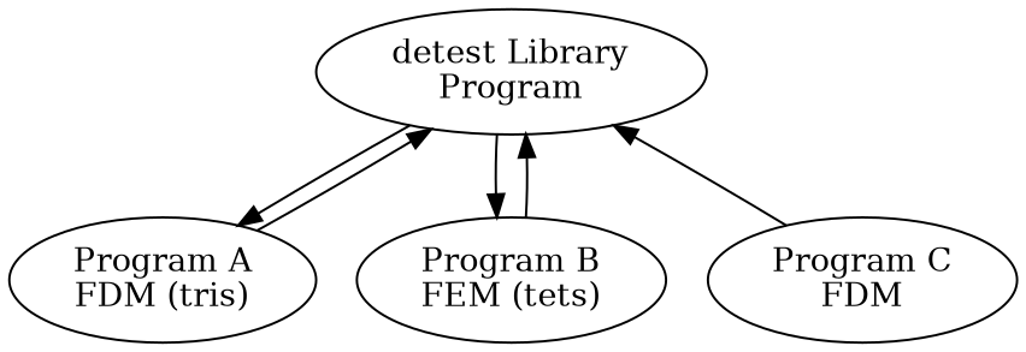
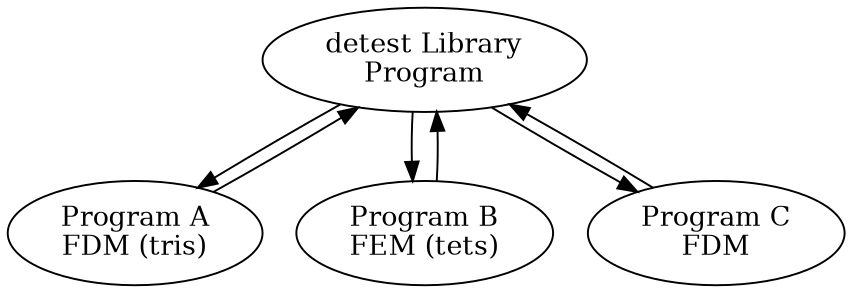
  digraph {
    n1 [label="detest Library\nProgram"]
    n2 [label="Program A\nFDM (tris)"]
    n3 [label="Program B\nFEM (tets)"]
    n4 [label="Program C\nFDM"]
    n1 -> n2
    n1 -> n3
+   n1 -> n4
    n2 -> n1
    n3 -> n1
    n4 -> n1
  }
